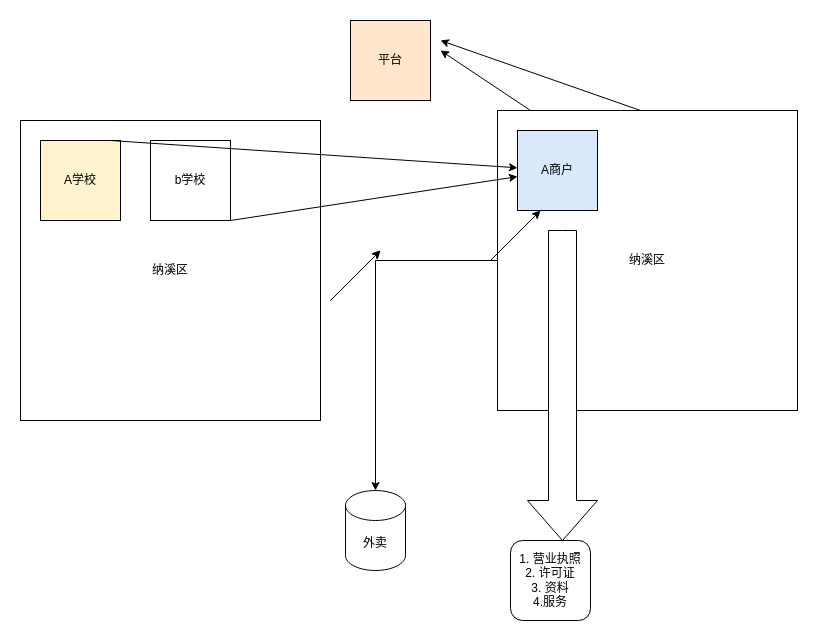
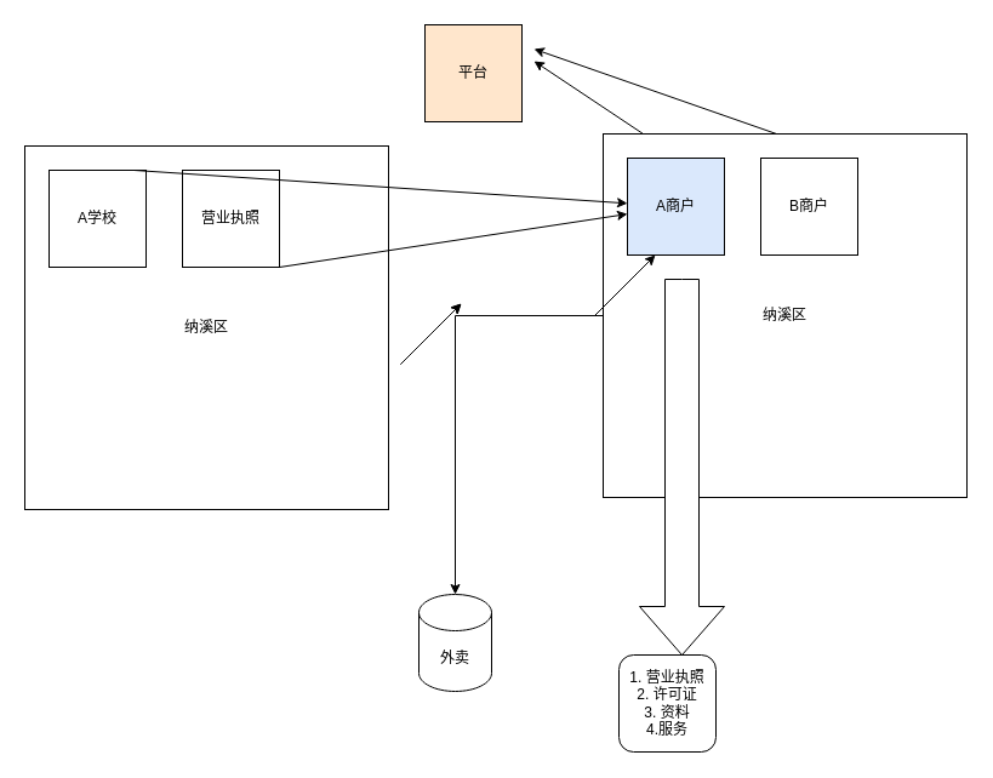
  <mxCell id="0" />
  <mxCell id="1" parent="0" />
  <mxCell id="2" value="纳溪区" style="whiteSpace=wrap;html=1;aspect=fixed;" vertex="1" parent="1"><mxGeometry x="20" y="120" width="300" height="300" as="geometry" /></mxCell>
- <mxCell id="3" value="A学校" style="whiteSpace=wrap;html=1;aspect=fixed;fillColor=#fff2cc;" vertex="1" parent="1"><mxGeometry x="40" y="140" width="80" height="80" as="geometry" /></mxCell>
- <mxCell id="4" value="b学校" style="whiteSpace=wrap;html=1;aspect=fixed;" vertex="1" parent="1"><mxGeometry x="150" y="140" width="80" height="80" as="geometry" /></mxCell>
+ <mxCell id="3" value="A学校" style="whiteSpace=wrap;html=1;aspect=fixed;" vertex="1" parent="1"><mxGeometry x="40" y="140" width="80" height="80" as="geometry" /></mxCell>
+ <mxCell id="4" value="营业执照" style="whiteSpace=wrap;html=1;aspect=fixed;" vertex="1" parent="1"><mxGeometry x="150" y="140" width="80" height="80" as="geometry" /></mxCell>
  <mxCell id="5" style="edgeStyle=orthogonalEdgeStyle;rounded=0;orthogonalLoop=1;jettySize=auto;html=1;" edge="1" parent="1" source="6" target="16"><mxGeometry relative="1" as="geometry"><mxPoint x="360" y="540" as="targetPoint" /></mxGeometry></mxCell>
  <mxCell id="6" value="纳溪区" style="whiteSpace=wrap;html=1;aspect=fixed;" vertex="1" parent="1"><mxGeometry x="497" y="110" width="300" height="300" as="geometry" /></mxCell>
  <mxCell id="7" value="A商户" style="whiteSpace=wrap;html=1;aspect=fixed;fillColor=#dae8fc;" vertex="1" parent="1"><mxGeometry x="517" y="130" width="80" height="80" as="geometry" /></mxCell>
+ <mxCell id="8" value="B商户" style="whiteSpace=wrap;html=1;aspect=fixed;" vertex="1" parent="1"><mxGeometry x="627" y="130" width="80" height="80" as="geometry" /></mxCell>
  <mxCell id="9" value="" style="endArrow=classic;html=1;rounded=0;" edge="1" parent="1" target="7"><mxGeometry width="50" height="50" relative="1" as="geometry"><mxPoint x="110" y="140" as="sourcePoint" /><mxPoint x="160" y="90" as="targetPoint" /></mxGeometry></mxCell>
  <mxCell id="10" value="" style="endArrow=classic;html=1;rounded=0;" edge="1" parent="1" target="7"><mxGeometry width="50" height="50" relative="1" as="geometry"><mxPoint x="230" y="220" as="sourcePoint" /><mxPoint x="280" y="170" as="targetPoint" /></mxGeometry></mxCell>
  <mxCell id="11" value="平台" style="whiteSpace=wrap;html=1;aspect=fixed;fillColor=#ffe6cc;" vertex="1" parent="1"><mxGeometry x="350" y="20" width="80" height="80" as="geometry" /></mxCell>
  <mxCell id="12" value="" style="endArrow=classic;html=1;rounded=0;" edge="1" parent="1"><mxGeometry width="50" height="50" relative="1" as="geometry"><mxPoint x="530" y="110" as="sourcePoint" /><mxPoint x="440" y="50" as="targetPoint" /></mxGeometry></mxCell>
  <mxCell id="13" value="" style="endArrow=classic;html=1;rounded=0;" edge="1" parent="1"><mxGeometry width="50" height="50" relative="1" as="geometry"><mxPoint x="640" y="110" as="sourcePoint" /><mxPoint x="440" y="40" as="targetPoint" /></mxGeometry></mxCell>
  <mxCell id="14" value="" style="endArrow=classic;html=1;rounded=0;" edge="1" parent="1"><mxGeometry width="50" height="50" relative="1" as="geometry"><mxPoint x="330" y="300" as="sourcePoint" /><mxPoint x="380" y="250" as="targetPoint" /></mxGeometry></mxCell>
  <mxCell id="15" value="" style="endArrow=classic;html=1;rounded=0;" edge="1" parent="1"><mxGeometry width="50" height="50" relative="1" as="geometry"><mxPoint x="490" y="260" as="sourcePoint" /><mxPoint x="540" y="210" as="targetPoint" /></mxGeometry></mxCell>
  <mxCell id="16" value="外卖" style="shape=cylinder3;whiteSpace=wrap;html=1;boundedLbl=1;backgroundOutline=1;size=15;" vertex="1" parent="1"><mxGeometry x="345" y="490" width="60" height="80" as="geometry" /></mxCell>
  <mxCell id="17" value="" style="endArrow=classic;html=1;rounded=0;" edge="1" parent="1"><mxGeometry width="50" height="50" relative="1" as="geometry"><mxPoint x="330" y="300" as="sourcePoint" /><mxPoint x="380" y="250" as="targetPoint" /></mxGeometry></mxCell>
  <mxCell id="18" value="" style="html=1;shadow=0;dashed=0;align=center;verticalAlign=middle;shape=mxgraph.arrows2.arrow;dy=0.6;dx=40;direction=south;notch=0;" vertex="1" parent="1"><mxGeometry x="527" y="230" width="70" height="310" as="geometry" /></mxCell>
  <mxCell id="19" value="1. 营业执照&lt;br&gt;2. 许可证&lt;br&gt;3. 资料&lt;br&gt;4.服务" style="whiteSpace=wrap;html=1;aspect=fixed;rounded=1;" vertex="1" parent="1"><mxGeometry x="510" y="540" width="80" height="80" as="geometry" /></mxCell>
